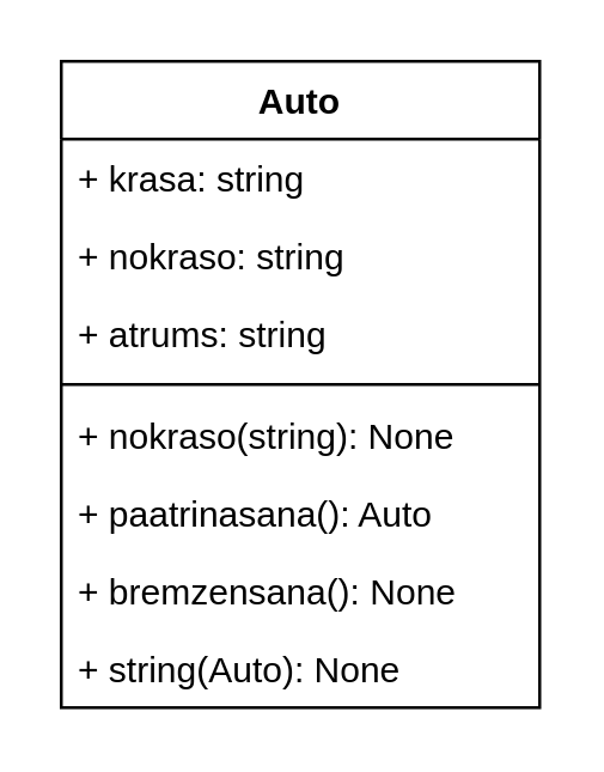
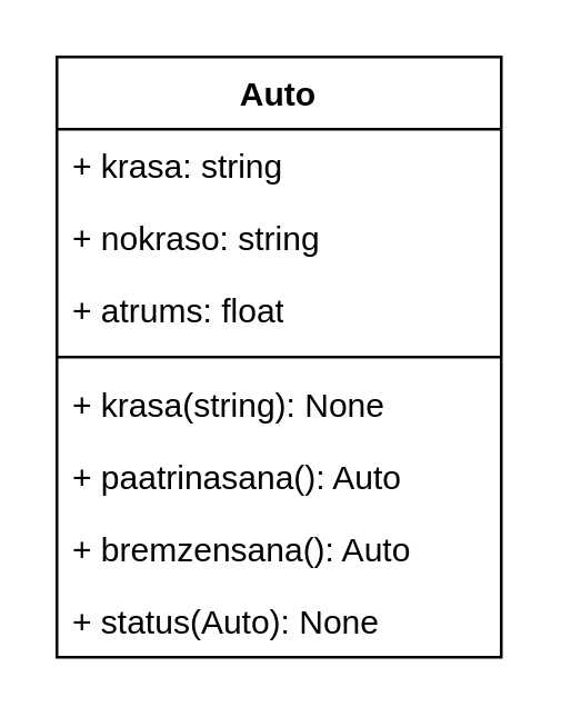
  <mxCell id="0" />
  <mxCell id="1" parent="0" />
  <mxCell id="2" value="Auto" style="swimlane;fontStyle=1;align=center;verticalAlign=top;childLayout=stackLayout;horizontal=1;startSize=26;horizontalStack=0;resizeParent=1;resizeParentMax=0;resizeLast=0;collapsible=1;marginBottom=0;whiteSpace=wrap;html=1;" vertex="1" parent="1"><mxGeometry x="20" y="20" width="160" height="216" as="geometry" /></mxCell>
  <mxCell id="3" value="+ krasa: string" style="text;strokeColor=none;fillColor=none;align=left;verticalAlign=top;spacingLeft=4;spacingRight=4;overflow=hidden;rotatable=0;points=[[0,0.5],[1,0.5]];portConstraint=eastwest;whiteSpace=wrap;html=1;" vertex="1" parent="2"><mxGeometry y="26" width="160" height="26" as="geometry" /></mxCell>
  <mxCell id="4" value="+ nokraso: string" style="text;strokeColor=none;fillColor=none;align=left;verticalAlign=top;spacingLeft=4;spacingRight=4;overflow=hidden;rotatable=0;points=[[0,0.5],[1,0.5]];portConstraint=eastwest;whiteSpace=wrap;html=1;" vertex="1" parent="2"><mxGeometry y="52" width="160" height="26" as="geometry" /></mxCell>
- <mxCell id="5" value="+ atrums: string" style="text;strokeColor=none;fillColor=none;align=left;verticalAlign=top;spacingLeft=4;spacingRight=4;overflow=hidden;rotatable=0;points=[[0,0.5],[1,0.5]];portConstraint=eastwest;whiteSpace=wrap;html=1;" vertex="1" parent="2"><mxGeometry y="78" width="160" height="26" as="geometry" /></mxCell>
+ <mxCell id="5" value="+ atrums: float" style="text;strokeColor=none;fillColor=none;align=left;verticalAlign=top;spacingLeft=4;spacingRight=4;overflow=hidden;rotatable=0;points=[[0,0.5],[1,0.5]];portConstraint=eastwest;whiteSpace=wrap;html=1;" vertex="1" parent="2"><mxGeometry y="78" width="160" height="26" as="geometry" /></mxCell>
  <mxCell id="6" value="" style="line;strokeWidth=1;fillColor=none;align=left;verticalAlign=middle;spacingTop=-1;spacingLeft=3;spacingRight=3;rotatable=0;labelPosition=right;points=[];portConstraint=eastwest;strokeColor=inherit;" vertex="1" parent="2"><mxGeometry y="104" width="160" height="8" as="geometry" /></mxCell>
- <mxCell id="7" value="+ nokraso(string): None" style="text;strokeColor=none;fillColor=none;align=left;verticalAlign=top;spacingLeft=4;spacingRight=4;overflow=hidden;rotatable=0;points=[[0,0.5],[1,0.5]];portConstraint=eastwest;whiteSpace=wrap;html=1;" vertex="1" parent="2"><mxGeometry y="112" width="160" height="26" as="geometry" /></mxCell>
+ <mxCell id="7" value="+ krasa(string): None" style="text;strokeColor=none;fillColor=none;align=left;verticalAlign=top;spacingLeft=4;spacingRight=4;overflow=hidden;rotatable=0;points=[[0,0.5],[1,0.5]];portConstraint=eastwest;whiteSpace=wrap;html=1;" vertex="1" parent="2"><mxGeometry y="112" width="160" height="26" as="geometry" /></mxCell>
  <mxCell id="8" value="+ paatrinasana(): Auto" style="text;strokeColor=none;fillColor=none;align=left;verticalAlign=top;spacingLeft=4;spacingRight=4;overflow=hidden;rotatable=0;points=[[0,0.5],[1,0.5]];portConstraint=eastwest;whiteSpace=wrap;html=1;" vertex="1" parent="2"><mxGeometry y="138" width="160" height="26" as="geometry" /></mxCell>
- <mxCell id="9" value="+ bremzensana(): None" style="text;strokeColor=none;fillColor=none;align=left;verticalAlign=top;spacingLeft=4;spacingRight=4;overflow=hidden;rotatable=0;points=[[0,0.5],[1,0.5]];portConstraint=eastwest;whiteSpace=wrap;html=1;" vertex="1" parent="2"><mxGeometry y="164" width="160" height="26" as="geometry" /></mxCell>
- <mxCell id="10" value="+ string(Auto): None" style="text;strokeColor=none;fillColor=none;align=left;verticalAlign=top;spacingLeft=4;spacingRight=4;overflow=hidden;rotatable=0;points=[[0,0.5],[1,0.5]];portConstraint=eastwest;whiteSpace=wrap;html=1;" vertex="1" parent="2"><mxGeometry y="190" width="160" height="26" as="geometry" /></mxCell>
+ <mxCell id="9" value="+ bremzensana(): Auto" style="text;strokeColor=none;fillColor=none;align=left;verticalAlign=top;spacingLeft=4;spacingRight=4;overflow=hidden;rotatable=0;points=[[0,0.5],[1,0.5]];portConstraint=eastwest;whiteSpace=wrap;html=1;" vertex="1" parent="2"><mxGeometry y="164" width="160" height="26" as="geometry" /></mxCell>
+ <mxCell id="10" value="+ status(Auto): None" style="text;strokeColor=none;fillColor=none;align=left;verticalAlign=top;spacingLeft=4;spacingRight=4;overflow=hidden;rotatable=0;points=[[0,0.5],[1,0.5]];portConstraint=eastwest;whiteSpace=wrap;html=1;" vertex="1" parent="2"><mxGeometry y="190" width="160" height="26" as="geometry" /></mxCell>
